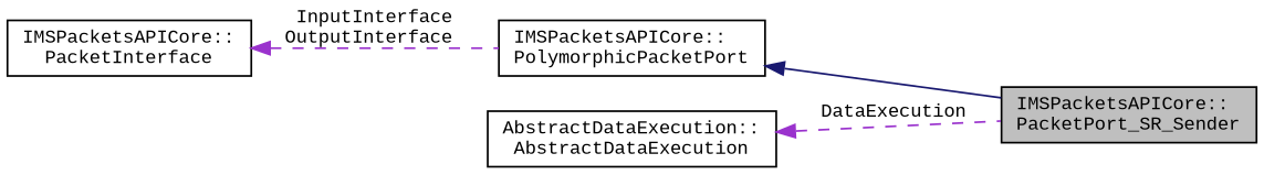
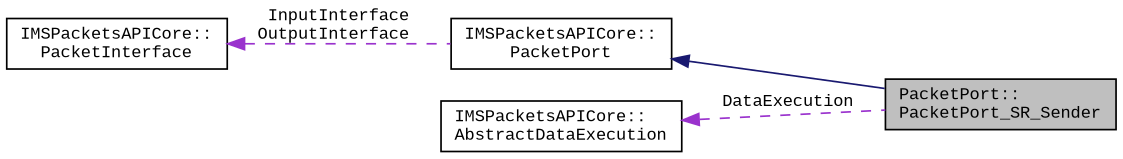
  digraph {
    fontname="Liberation Mono"
    rankdir=LR
    node [color=black fillcolor=white fontname="Liberation Mono" fontsize=10 shape=record style=filled]
    edge [color=darkorchid3 dir=back fontname="Liberation Mono" fontsize=10 labelfontname=Helvetica labelfontsize=10 style=dashed]
-   n1 [fillcolor=grey75 fontcolor=black height=0.2 label="IMSPacketsAPICore::\lPacketPort_SR_Sender" width=0.4]
-   n2 [height=0.2 label="IMSPacketsAPICore::\lPolymorphicPacketPort" width=0.4]
-   n3 [height=0.2 label="AbstractDataExecution::\lAbstractDataExecution" width=0.4]
+   n1 [fillcolor=grey75 fontcolor=black height=0.2 label="PacketPort::\lPacketPort_SR_Sender" width=0.4]
+   n2 [height=0.2 label="IMSPacketsAPICore::\lPacketPort" width=0.4]
+   n3 [height=0.2 label="IMSPacketsAPICore::\lAbstractDataExecution" width=0.4]
    n4 [height=0.2 label="IMSPacketsAPICore::\lPacketInterface" width=0.4]
    n2 -> n1 [color=midnightblue style=solid]
    n3 -> n1 [label=" DataExecution"]
    n4 -> n2 [label=" InputInterface\nOutputInterface"]
  }
